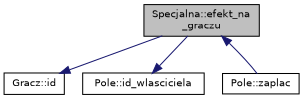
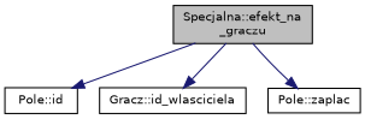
  digraph {
    rankdir=TB
    node [color=black fillcolor=white fontname=Helvetica fontsize=10 shape=record style=filled]
    edge [color=midnightblue fontname=Helvetica fontsize=10 labelfontname=Helvetica labelfontsize=10 style=solid]
    n1 [fillcolor=grey75 fontcolor=black height=0.2 label="Specjalna::efekt_na\l_graczu" width=0.4]
-   n2 [height=0.2 label="Gracz::id" width=0.4]
-   n3 [height=0.2 label="Pole::id_wlasciciela" width=0.4]
+   n2 [height=0.2 label="Pole::id" width=0.4]
+   n3 [height=0.2 label="Gracz::id_wlasciciela" width=0.4]
    n4 [height=0.2 label="Pole::zaplac" width=0.4]
    n1 -> n2
    n1 -> n3
-   n4 -> n1
+   n1 -> n4
  }
